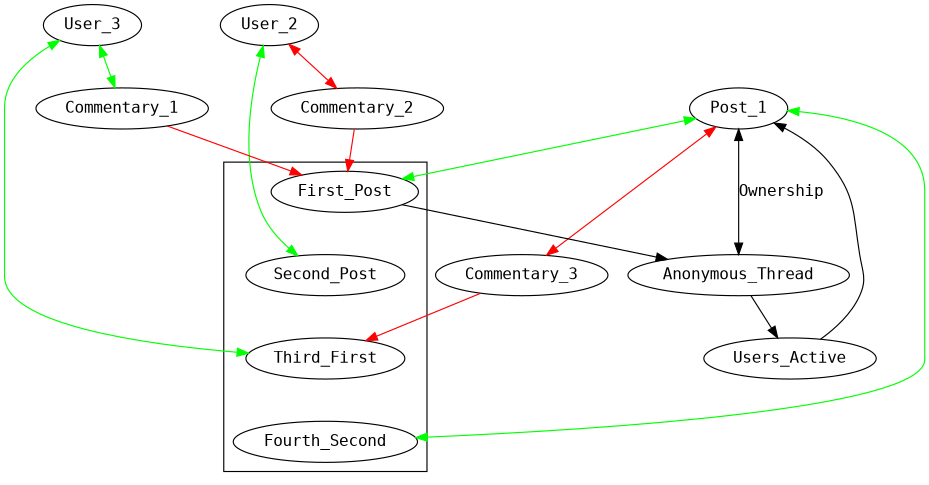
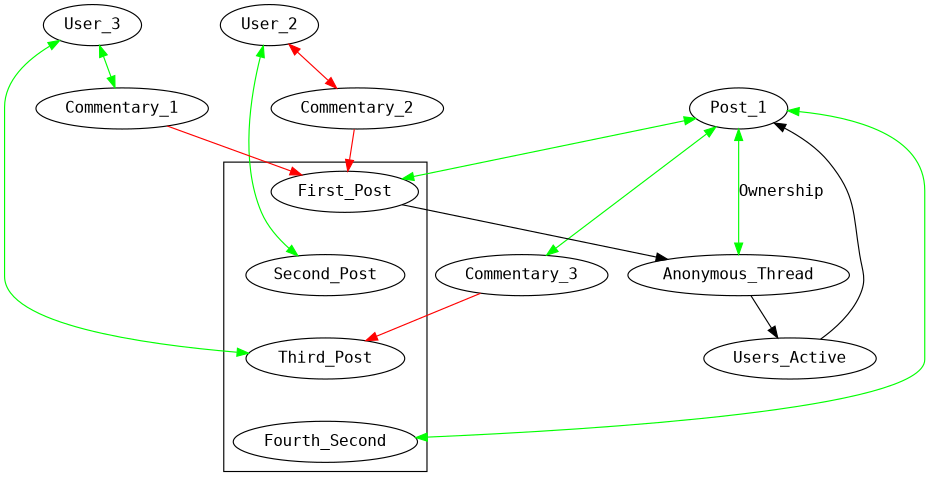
  digraph {
    fontname="DejaVu Sans Mono"
    node [fontname="DejaVu Sans Mono"]
    edge [fontname="DejaVu Sans Mono"]
    n1 [label=Post_1]
    First_Post
    n3 [label=Fourth_Second]
    User_2
    Second_Post
    User_3
-   Third_Post [label=Third_First]
+   Third_Post
    Commentary_1
    Commentary_2
    Commentary_3
    Anonymous_Thread
    Users_Active
    subgraph sub_1 {
      n1
      First_Post
      n3
      User_2
      Second_Post
      User_3
      Third_Post
    }
    subgraph cluster_2 {
      First_Post
      n3
      Second_Post
      Third_Post
    }
    subgraph sub_3 {
      subgraph sub_4 {
        First_Post
        Third_Post
        Commentary_1
        Commentary_2
        Commentary_3
      }
      subgraph sub_5 {
        n1
        User_2
        User_3
        Commentary_1
        Commentary_2
        Commentary_3
      }
    }
    subgraph sub_6 {
      n1
      User_3
      Anonymous_Thread
      Users_Active
    }
    n1 -> First_Post [color=green dir=both]
    n1 -> n3 [color=green dir=both]
-   n1 -> Commentary_3 [color=red dir=both]
-   n1 -> Anonymous_Thread [dir=both label=Ownership]
+   n1 -> Commentary_3 [color=green dir=both]
+   n1 -> Anonymous_Thread [dir=both label=Ownership color=green]
    First_Post -> Second_Post [style=invis]
    First_Post -> Anonymous_Thread
    User_2 -> Second_Post [color=green dir=both]
    User_2 -> Commentary_2 [color=red dir=both]
    Second_Post -> Third_Post [style=invis]
    User_3 -> Third_Post [color=green dir=both]
    User_3 -> Commentary_1 [color=green dir=both]
    Third_Post -> n3 [style=invis]
    Commentary_1 -> First_Post [color=red]
    Commentary_2 -> First_Post [color=red]
    Commentary_3 -> Third_Post [color=red]
    Anonymous_Thread -> Users_Active
    Users_Active -> n1
  }
